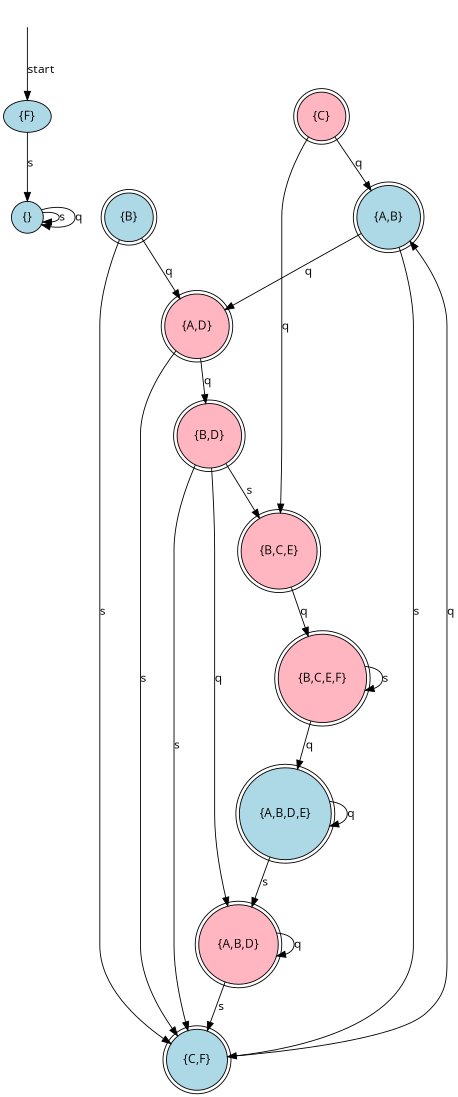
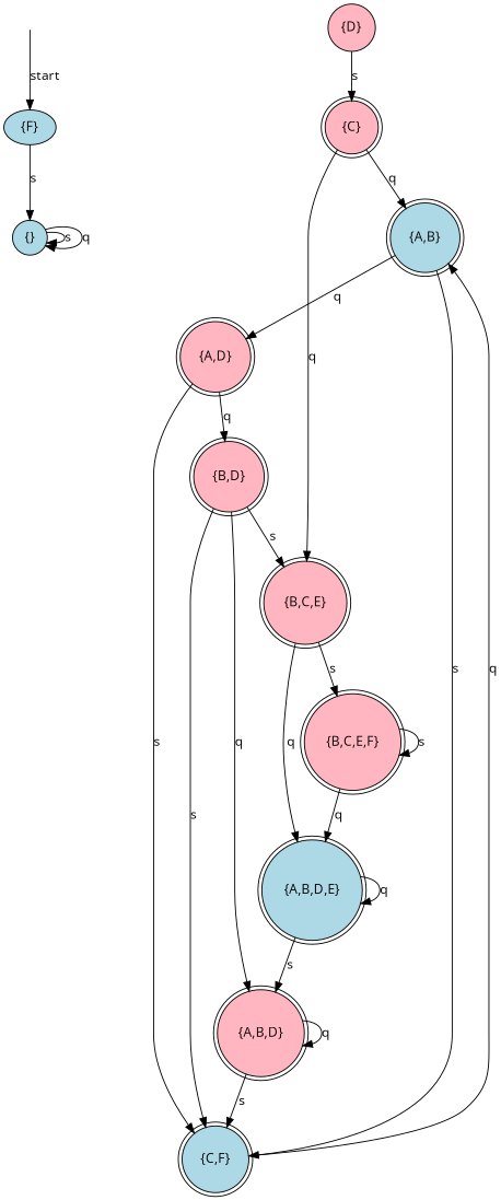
  digraph {
    fontname="Open Sans"
    rankdir=TB
    node [fontname="Open Sans" shape=doublecircle style=filled fillcolor=lightpink]
    edge [fontname="Open Sans"]
    __start [shape=point style=invis fillcolor=""]
    "{F}" [fillcolor=lightblue shape=""]
    "{}" [fillcolor=lightblue shape=circle]
+   "{D}" [shape=circle]
    "{C}"
-   "{B}" [fillcolor=lightblue]
    "{A,D}"
    "{C,F}" [fillcolor=lightblue]
    "{B,D}"
    "{A,B}" [fillcolor=lightblue]
    "{A,B,D}"
    "{B,C,E}"
    "{A,B,D,E}" [fillcolor=lightblue]
    "{B,C,E,F}"
    __start -> "{F}" [label=start]
    "{F}" -> "{}" [label=s]
    "{}" -> "{}" [label=s]
    "{}" -> "{}" [label=q]
+   "{D}" -> "{C}" [label=s]
    "{C}" -> "{A,B}" [label=q]
    "{C}" -> "{B,C,E}" [label=q]
-   "{B}" -> "{A,D}" [label=q]
-   "{B}" -> "{C,F}" [label=s]
    "{A,D}" -> "{C,F}" [label=s]
    "{A,D}" -> "{B,D}" [label=q]
    "{C,F}" -> "{A,B}" [label=q]
    "{B,D}" -> "{C,F}" [label=s]
    "{B,D}" -> "{A,B,D}" [label=q]
    "{B,D}" -> "{B,C,E}" [label=s]
    "{A,B}" -> "{A,D}" [label=q]
    "{A,B}" -> "{C,F}" [label=s]
    "{A,B,D}" -> "{C,F}" [label=s]
    "{A,B,D}" -> "{A,B,D}" [label=q]
-   "{B,C,E}" -> "{B,C,E,F}" [label=q]
+   "{B,C,E}" -> "{A,B,D,E}" [label=q]
+   "{B,C,E}" -> "{B,C,E,F}" [label=s]
    "{A,B,D,E}" -> "{A,B,D}" [label=s]
    "{A,B,D,E}" -> "{A,B,D,E}" [label=q]
    "{B,C,E,F}" -> "{A,B,D,E}" [label=q]
    "{B,C,E,F}" -> "{B,C,E,F}" [label=s]
  }
